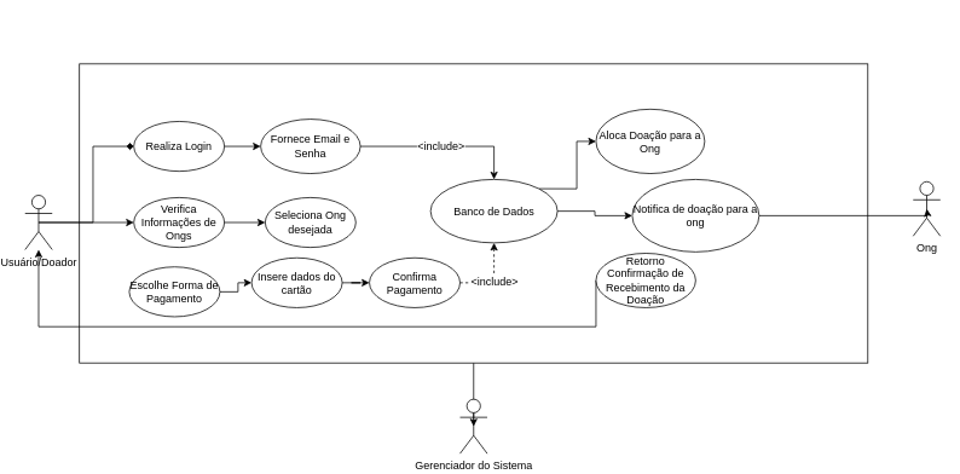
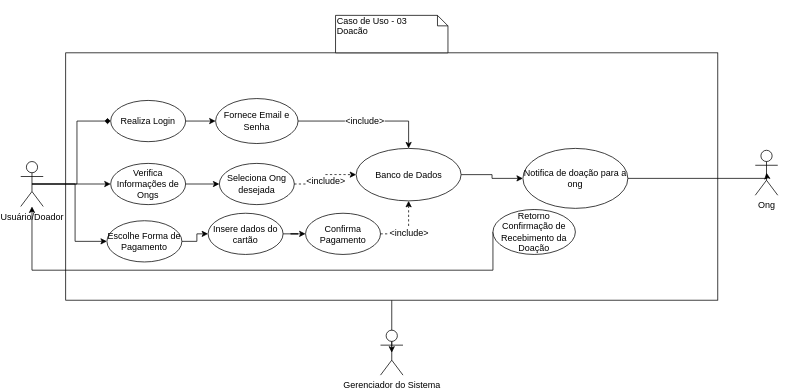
  <mxCell id="0" />
  <mxCell id="1" parent="0" />
  <mxCell id="2" style="edgeStyle=orthogonalEdgeStyle;rounded=0;orthogonalLoop=1;jettySize=auto;html=1;exitX=0.5;exitY=1;exitDx=0;exitDy=0;entryX=0.5;entryY=0.5;entryDx=0;entryDy=0;entryPerimeter=0;" parent="1" source="3" target="18" edge="1"><mxGeometry relative="1" as="geometry" /></mxCell>
  <mxCell id="3" value="" style="html=1;" parent="1" vertex="1"><mxGeometry x="80" y="70" width="870" height="330" as="geometry" /></mxCell>
  <mxCell id="4" style="edgeStyle=orthogonalEdgeStyle;rounded=0;orthogonalLoop=1;jettySize=auto;html=1;exitX=0.5;exitY=0.5;exitDx=0;exitDy=0;exitPerimeter=0;entryX=0;entryY=0.5;entryDx=0;entryDy=0;endArrow=diamond;" parent="1" source="7" target="9" edge="1"><mxGeometry relative="1" as="geometry" /></mxCell>
  <mxCell id="5" style="edgeStyle=orthogonalEdgeStyle;rounded=0;orthogonalLoop=1;jettySize=auto;html=1;exitX=0.5;exitY=0.5;exitDx=0;exitDy=0;exitPerimeter=0;entryX=0;entryY=0.5;entryDx=0;entryDy=0;" parent="1" source="7" target="20" edge="1"><mxGeometry relative="1" as="geometry"><mxPoint x="140.235" y="329.176" as="targetPoint" /></mxGeometry></mxCell>
+ <mxCell id="6" style="edgeStyle=orthogonalEdgeStyle;rounded=0;orthogonalLoop=1;jettySize=auto;html=1;exitX=0.5;exitY=0.5;exitDx=0;exitDy=0;exitPerimeter=0;entryX=0;entryY=0.5;entryDx=0;entryDy=0;" parent="1" source="7" target="25" edge="1"><mxGeometry relative="1" as="geometry" /></mxCell>
  <mxCell id="7" value="Usuário/Doador" style="shape=umlActor;verticalLabelPosition=bottom;labelBackgroundColor=#ffffff;verticalAlign=top;html=1;outlineConnect=0;" parent="1" vertex="1"><mxGeometry x="20" y="215" width="30" height="60" as="geometry" /></mxCell>
  <mxCell id="8" style="edgeStyle=orthogonalEdgeStyle;rounded=0;orthogonalLoop=1;jettySize=auto;html=1;exitX=1;exitY=0.5;exitDx=0;exitDy=0;entryX=0;entryY=0.5;entryDx=0;entryDy=0;" parent="1" source="9" target="13" edge="1"><mxGeometry relative="1" as="geometry" /></mxCell>
  <mxCell id="9" value="Realiza Login" style="ellipse;whiteSpace=wrap;html=1;" parent="1" vertex="1"><mxGeometry x="140" y="133.5" width="100" height="55" as="geometry" /></mxCell>
+ <mxCell id="10" value="Caso de Uso - 03&lt;br&gt;Doacão" style="shape=note;whiteSpace=wrap;html=1;size=14;verticalAlign=top;align=left;spacingTop=-6;" parent="1" vertex="1"><mxGeometry x="440" y="20" width="150" height="50" as="geometry" /></mxCell>
  <mxCell id="11" style="edgeStyle=orthogonalEdgeStyle;rounded=0;orthogonalLoop=1;jettySize=auto;html=1;exitX=1;exitY=0.5;exitDx=0;exitDy=0;entryX=0.5;entryY=0;entryDx=0;entryDy=0;dashed=0;" parent="1" source="13" target="16" edge="1"><mxGeometry relative="1" as="geometry" /></mxCell>
  <mxCell id="12" value="&amp;lt;include&amp;gt;" style="text;html=1;resizable=0;points=[];align=center;verticalAlign=middle;labelBackgroundColor=#ffffff;" parent="11" vertex="1" connectable="0"><mxGeometry x="-0.042" relative="1" as="geometry"><mxPoint as="offset" /></mxGeometry></mxCell>
  <mxCell id="13" value="Fornece Email e Senha" style="ellipse;whiteSpace=wrap;html=1;" parent="1" vertex="1"><mxGeometry x="280" y="131" width="110" height="60" as="geometry" /></mxCell>
- <mxCell id="14" style="edgeStyle=orthogonalEdgeStyle;rounded=0;orthogonalLoop=1;jettySize=auto;html=1;exitX=1;exitY=0;exitDx=0;exitDy=0;entryX=0;entryY=0.5;entryDx=0;entryDy=0;" parent="1" source="16" target="31" edge="1"><mxGeometry relative="1" as="geometry" /></mxCell>
  <mxCell id="15" style="edgeStyle=orthogonalEdgeStyle;rounded=0;orthogonalLoop=1;jettySize=auto;html=1;exitX=1;exitY=0.5;exitDx=0;exitDy=0;entryX=0;entryY=0.5;entryDx=0;entryDy=0;" parent="1" source="16" target="33" edge="1"><mxGeometry relative="1" as="geometry" /></mxCell>
  <mxCell id="16" value="Banco de Dados" style="ellipse;whiteSpace=wrap;html=1;" parent="1" vertex="1"><mxGeometry x="467.5" y="197.5" width="140" height="70" as="geometry" /></mxCell>
  <mxCell id="17" value="Ong" style="shape=umlActor;verticalLabelPosition=bottom;labelBackgroundColor=#ffffff;verticalAlign=top;html=1;outlineConnect=0;" parent="1" vertex="1"><mxGeometry x="1000" y="200" width="30" height="60" as="geometry" /></mxCell>
  <mxCell id="18" value="Gerenciador do Sistema" style="shape=umlActor;verticalLabelPosition=bottom;labelBackgroundColor=#ffffff;verticalAlign=top;html=1;outlineConnect=0;" parent="1" vertex="1"><mxGeometry x="500" y="440" width="30" height="60" as="geometry" /></mxCell>
  <mxCell id="19" value="" style="edgeStyle=orthogonalEdgeStyle;rounded=0;orthogonalLoop=1;jettySize=auto;html=1;" parent="1" source="20" target="21" edge="1"><mxGeometry relative="1" as="geometry" /></mxCell>
  <mxCell id="20" value="Verifica Informações de Ongs" style="ellipse;whiteSpace=wrap;html=1;" parent="1" vertex="1"><mxGeometry x="140" y="217.5" width="100" height="55" as="geometry" /></mxCell>
  <mxCell id="21" value="Seleciona Ong desejada" style="ellipse;whiteSpace=wrap;html=1;" parent="1" vertex="1"><mxGeometry x="285" y="217.5" width="100" height="55" as="geometry" /></mxCell>
+ <mxCell id="22" style="edgeStyle=orthogonalEdgeStyle;rounded=0;orthogonalLoop=1;jettySize=auto;html=1;exitX=1;exitY=0.5;exitDx=0;exitDy=0;dashed=1;entryX=0;entryY=0.5;entryDx=0;entryDy=0;" parent="1" source="21" target="16" edge="1"><mxGeometry relative="1" as="geometry"><mxPoint x="399.647" y="159.176" as="sourcePoint" /><mxPoint x="450" y="244" as="targetPoint" /></mxGeometry></mxCell>
+ <mxCell id="23" value="&amp;lt;include&amp;gt;" style="text;html=1;resizable=0;points=[];align=center;verticalAlign=middle;labelBackgroundColor=#ffffff;" parent="22" vertex="1" connectable="0"><mxGeometry x="-0.042" relative="1" as="geometry"><mxPoint as="offset" /></mxGeometry></mxCell>
  <mxCell id="24" value="" style="edgeStyle=orthogonalEdgeStyle;rounded=0;orthogonalLoop=1;jettySize=auto;html=1;" parent="1" source="25" target="27" edge="1"><mxGeometry relative="1" as="geometry" /></mxCell>
  <mxCell id="25" value="Escolhe Forma de Pagamento" style="ellipse;whiteSpace=wrap;html=1;" parent="1" vertex="1"><mxGeometry x="135" y="294" width="100" height="55" as="geometry" /></mxCell>
  <mxCell id="26" value="" style="edgeStyle=orthogonalEdgeStyle;rounded=0;orthogonalLoop=1;jettySize=auto;html=1;" parent="1" source="27" target="28" edge="1"><mxGeometry relative="1" as="geometry" /></mxCell>
  <mxCell id="27" value="Insere dados do cartão" style="ellipse;whiteSpace=wrap;html=1;" parent="1" vertex="1"><mxGeometry x="270" y="284" width="100" height="55" as="geometry" /></mxCell>
  <mxCell id="28" value="Confirma Pagamento" style="ellipse;whiteSpace=wrap;html=1;" parent="1" vertex="1"><mxGeometry x="400" y="284" width="100" height="55" as="geometry" /></mxCell>
  <mxCell id="29" style="edgeStyle=orthogonalEdgeStyle;rounded=0;orthogonalLoop=1;jettySize=auto;html=1;exitX=1;exitY=0.5;exitDx=0;exitDy=0;dashed=1;entryX=0.5;entryY=1;entryDx=0;entryDy=0;" parent="1" source="28" target="16" edge="1"><mxGeometry relative="1" as="geometry"><mxPoint x="395" y="255" as="sourcePoint" /><mxPoint x="490" y="254" as="targetPoint" /></mxGeometry></mxCell>
  <mxCell id="30" value="&amp;lt;include&amp;gt;" style="text;html=1;resizable=0;points=[];align=center;verticalAlign=middle;labelBackgroundColor=#ffffff;" parent="29" vertex="1" connectable="0"><mxGeometry x="-0.042" relative="1" as="geometry"><mxPoint as="offset" /></mxGeometry></mxCell>
- <mxCell id="31" value="Aloca Doação para a Ong" style="ellipse;whiteSpace=wrap;html=1;" parent="1" vertex="1"><mxGeometry x="650" y="120" width="120" height="71" as="geometry" /></mxCell>
  <mxCell id="32" style="edgeStyle=orthogonalEdgeStyle;rounded=0;orthogonalLoop=1;jettySize=auto;html=1;exitX=1;exitY=0.5;exitDx=0;exitDy=0;entryX=0.5;entryY=0.5;entryDx=0;entryDy=0;entryPerimeter=0;" parent="1" source="33" target="17" edge="1"><mxGeometry relative="1" as="geometry"><Array as="points"><mxPoint x="1016" y="238" /></Array></mxGeometry></mxCell>
  <mxCell id="33" value="Notifica de doação para a ong" style="ellipse;whiteSpace=wrap;html=1;" parent="1" vertex="1"><mxGeometry x="690" y="197.5" width="140" height="80" as="geometry" /></mxCell>
  <mxCell id="34" style="edgeStyle=orthogonalEdgeStyle;rounded=0;orthogonalLoop=1;jettySize=auto;html=1;exitX=0;exitY=0.5;exitDx=0;exitDy=0;" parent="1" source="35" target="7" edge="1"><mxGeometry relative="1" as="geometry"><Array as="points"><mxPoint x="650" y="360" /><mxPoint x="35" y="360" /></Array></mxGeometry></mxCell>
  <mxCell id="35" value="Retorno Confirmação de Recebimento da Doação" style="ellipse;whiteSpace=wrap;html=1;" parent="1" vertex="1"><mxGeometry x="650" y="279" width="110" height="60" as="geometry" /></mxCell>
